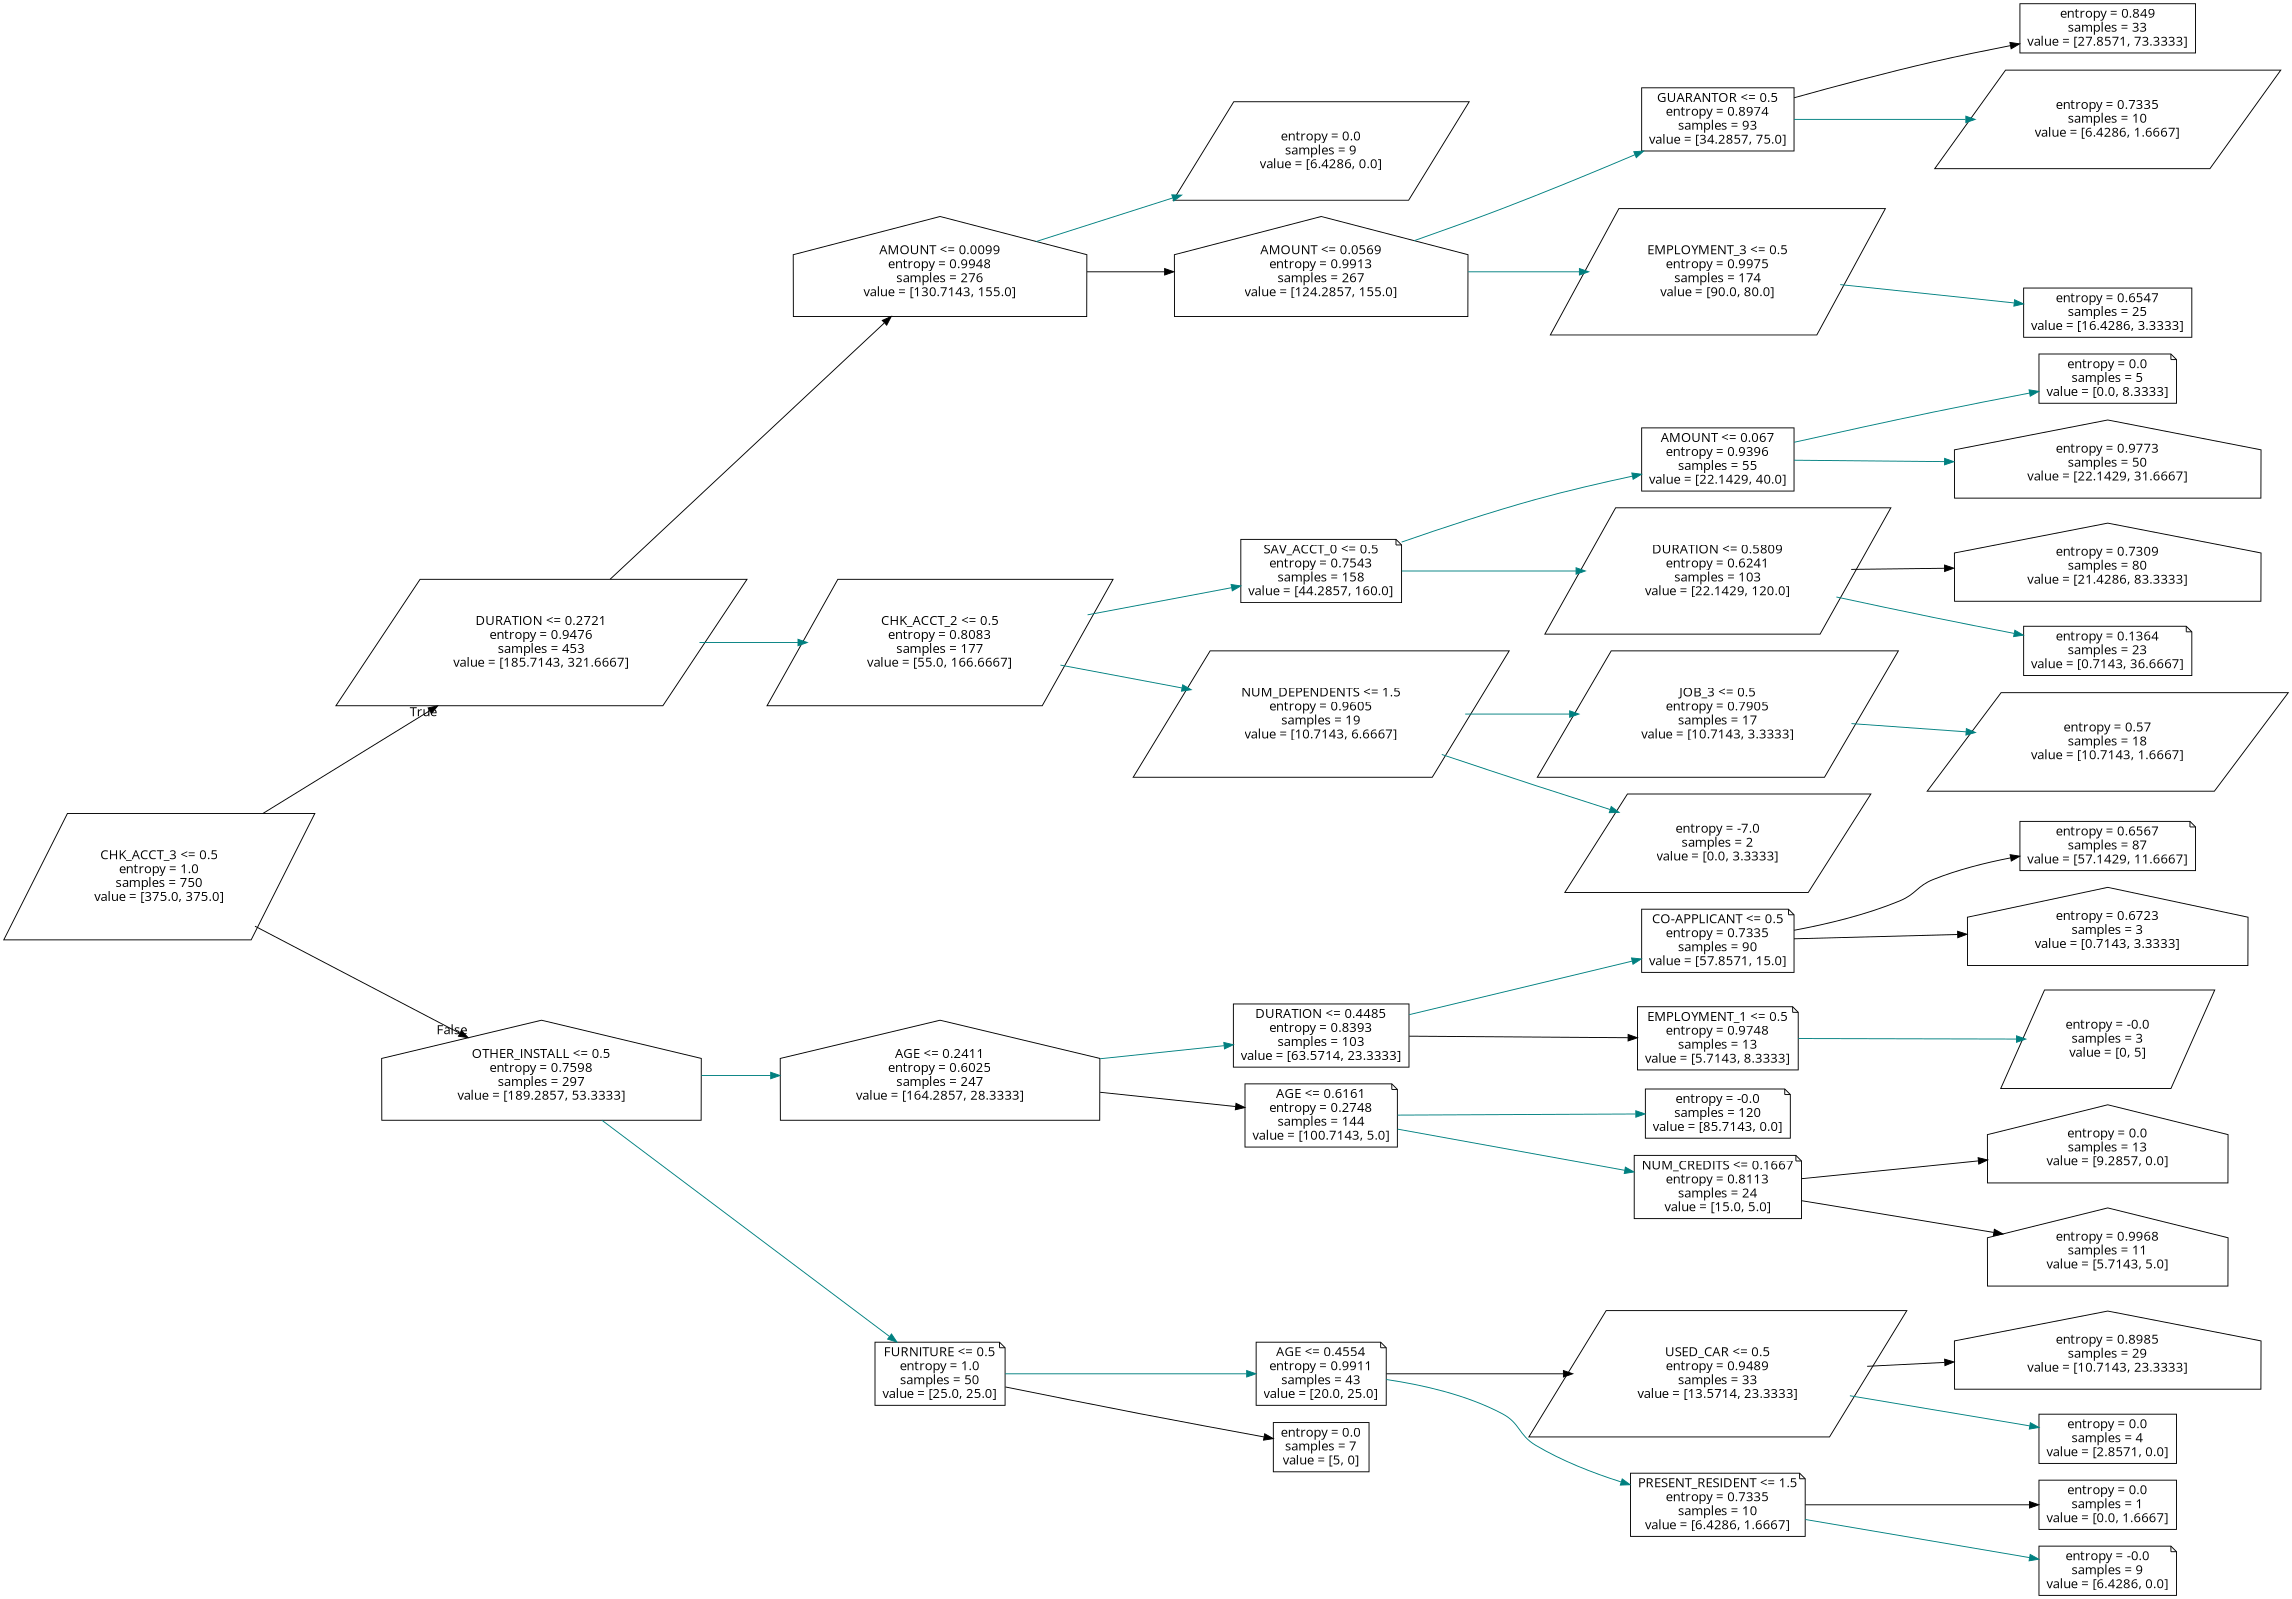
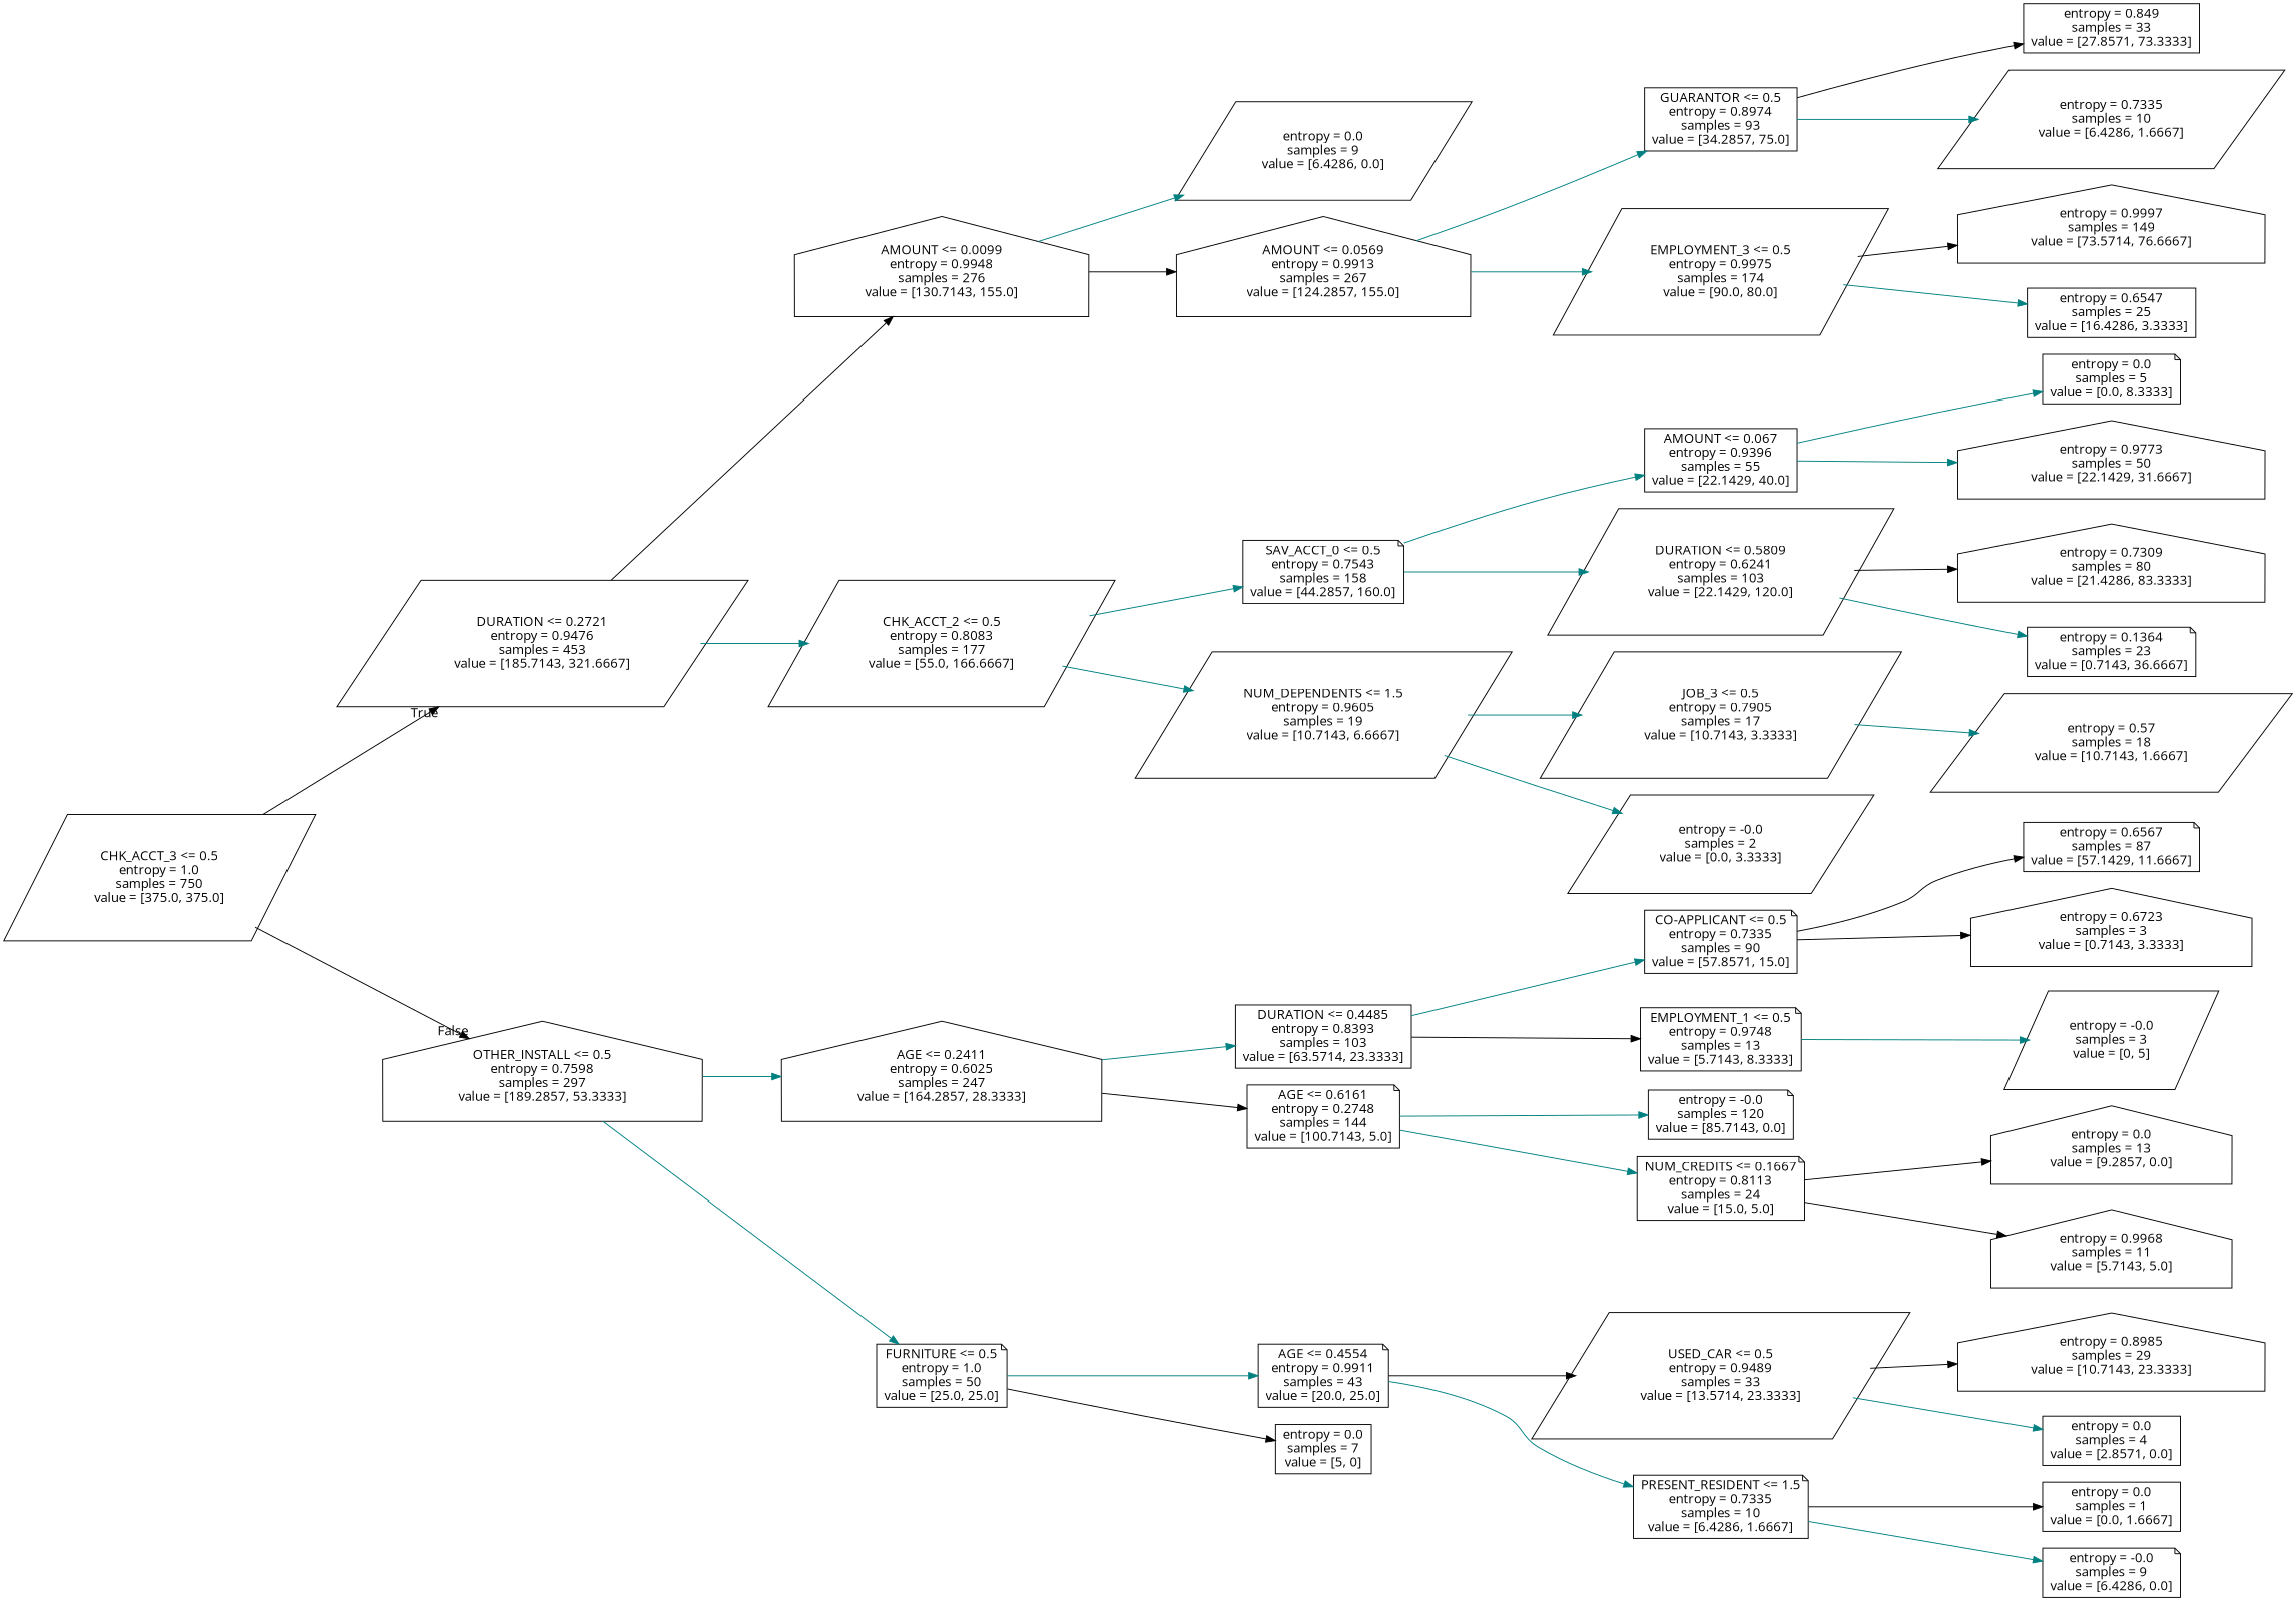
  digraph {
    fontname="Open Sans"
    rankdir=LR
    node [fontname="Open Sans" shape=parallelogram]
    edge [color=teal fontname="Open Sans"]
    n1 [label="CHK_ACCT_3 <= 0.5\nentropy = 1.0\nsamples = 750\nvalue = [375.0, 375.0]"]
    n2 [label="DURATION <= 0.2721\nentropy = 0.9476\nsamples = 453\nvalue = [185.7143, 321.6667]"]
    n3 [label="OTHER_INSTALL <= 0.5\nentropy = 0.7598\nsamples = 297\nvalue = [189.2857, 53.3333]" shape=house]
    n4 [label="AMOUNT <= 0.0099\nentropy = 0.9948\nsamples = 276\nvalue = [130.7143, 155.0]" shape=house]
    n5 [label="CHK_ACCT_2 <= 0.5\nentropy = 0.8083\nsamples = 177\nvalue = [55.0, 166.6667]"]
    n6 [label="AGE <= 0.2411\nentropy = 0.6025\nsamples = 247\nvalue = [164.2857, 28.3333]" shape=house]
    n7 [label="FURNITURE <= 0.5\nentropy = 1.0\nsamples = 50\nvalue = [25.0, 25.0]" shape=note]
    n8 [label="entropy = 0.0\nsamples = 9\nvalue = [6.4286, 0.0]"]
    n9 [label="AMOUNT <= 0.0569\nentropy = 0.9913\nsamples = 267\nvalue = [124.2857, 155.0]" shape=house]
    n10 [label="SAV_ACCT_0 <= 0.5\nentropy = 0.7543\nsamples = 158\nvalue = [44.2857, 160.0]" shape=note]
    n11 [label="NUM_DEPENDENTS <= 1.5\nentropy = 0.9605\nsamples = 19\nvalue = [10.7143, 6.6667]"]
    n12 [label="GUARANTOR <= 0.5\nentropy = 0.8974\nsamples = 93\nvalue = [34.2857, 75.0]" shape=box]
    n13 [label="EMPLOYMENT_3 <= 0.5\nentropy = 0.9975\nsamples = 174\nvalue = [90.0, 80.0]"]
    n14 [label="entropy = 0.849\nsamples = 33\nvalue = [27.8571, 73.3333]" shape=box]
    n15 [label="entropy = 0.7335\nsamples = 10\nvalue = [6.4286, 1.6667]"]
+   n16 [label="entropy = 0.9997\nsamples = 149\nvalue = [73.5714, 76.6667]" shape=house]
    n17 [label="entropy = 0.6547\nsamples = 25\nvalue = [16.4286, 3.3333]" shape=box]
    n18 [label="AMOUNT <= 0.067\nentropy = 0.9396\nsamples = 55\nvalue = [22.1429, 40.0]" shape=box]
    n19 [label="DURATION <= 0.5809\nentropy = 0.6241\nsamples = 103\nvalue = [22.1429, 120.0]"]
    n20 [label="JOB_3 <= 0.5\nentropy = 0.7905\nsamples = 17\nvalue = [10.7143, 3.3333]"]
-   n21 [label="entropy = -7.0\nsamples = 2\nvalue = [0.0, 3.3333]"]
+   n21 [label="entropy = -0.0\nsamples = 2\nvalue = [0.0, 3.3333]"]
    n22 [label="entropy = 0.0\nsamples = 5\nvalue = [0.0, 8.3333]" shape=note]
    n23 [label="entropy = 0.9773\nsamples = 50\nvalue = [22.1429, 31.6667]" shape=house]
    n24 [label="entropy = 0.7309\nsamples = 80\nvalue = [21.4286, 83.3333]" shape=house]
    n25 [label="entropy = 0.1364\nsamples = 23\nvalue = [0.7143, 36.6667]" shape=note]
    n26 [label="entropy = 0.57\nsamples = 18\nvalue = [10.7143, 1.6667]"]
    n27 [label="DURATION <= 0.4485\nentropy = 0.8393\nsamples = 103\nvalue = [63.5714, 23.3333]" shape=box]
    n28 [label="AGE <= 0.6161\nentropy = 0.2748\nsamples = 144\nvalue = [100.7143, 5.0]" shape=note]
    n29 [label="AGE <= 0.4554\nentropy = 0.9911\nsamples = 43\nvalue = [20.0, 25.0]" shape=note]
    n30 [label="entropy = 0.0\nsamples = 7\nvalue = [5, 0]" shape=box]
    n31 [label="CO-APPLICANT <= 0.5\nentropy = 0.7335\nsamples = 90\nvalue = [57.8571, 15.0]" shape=note]
    n32 [label="EMPLOYMENT_1 <= 0.5\nentropy = 0.9748\nsamples = 13\nvalue = [5.7143, 8.3333]" shape=note]
    n33 [label="entropy = -0.0\nsamples = 120\nvalue = [85.7143, 0.0]" shape=note]
    n34 [label="NUM_CREDITS <= 0.1667\nentropy = 0.8113\nsamples = 24\nvalue = [15.0, 5.0]" shape=note]
    n35 [label="entropy = 0.6567\nsamples = 87\nvalue = [57.1429, 11.6667]" shape=note]
    n36 [label="entropy = 0.6723\nsamples = 3\nvalue = [0.7143, 3.3333]" shape=house]
    n37 [label="entropy = -0.0\nsamples = 3\nvalue = [0, 5]"]
    n38 [label="entropy = 0.0\nsamples = 13\nvalue = [9.2857, 0.0]" shape=house]
    n39 [label="entropy = 0.9968\nsamples = 11\nvalue = [5.7143, 5.0]" shape=house]
    n40 [label="USED_CAR <= 0.5\nentropy = 0.9489\nsamples = 33\nvalue = [13.5714, 23.3333]"]
    n41 [label="PRESENT_RESIDENT <= 1.5\nentropy = 0.7335\nsamples = 10\nvalue = [6.4286, 1.6667]" shape=note]
    n42 [label="entropy = 0.8985\nsamples = 29\nvalue = [10.7143, 23.3333]" shape=house]
    n43 [label="entropy = 0.0\nsamples = 4\nvalue = [2.8571, 0.0]" shape=box]
    n44 [label="entropy = 0.0\nsamples = 1\nvalue = [0.0, 1.6667]" shape=box]
    n45 [label="entropy = -0.0\nsamples = 9\nvalue = [6.4286, 0.0]" shape=note]
    n1 -> n2 [color=black headlabel=True labelangle=45 labeldistance=2.5]
    n1 -> n3 [color=black headlabel=False labelangle=-45 labeldistance=2.5]
    n2 -> n4 [color=black]
    n2 -> n5
    n3 -> n6
    n3 -> n7
    n4 -> n8
    n4 -> n9 [color=black]
    n5 -> n10
    n5 -> n11
    n6 -> n27
    n6 -> n28 [color=black]
    n7 -> n29
    n7 -> n30 [color=black]
    n9 -> n12
    n9 -> n13
    n10 -> n18
    n10 -> n19
    n11 -> n20
    n11 -> n21
    n12 -> n14 [color=black]
    n12 -> n15
+   n13 -> n16 [color=black]
    n13 -> n17
    n18 -> n22
    n18 -> n23
    n19 -> n24 [color=black]
    n19 -> n25
    n20 -> n26
    n27 -> n31
    n27 -> n32 [color=black]
    n28 -> n33
    n28 -> n34
    n29 -> n40 [color=black]
    n29 -> n41
    n31 -> n35 [color=black]
    n31 -> n36 [color=black]
    n32 -> n37
    n34 -> n38 [color=black]
    n34 -> n39 [color=black]
    n40 -> n42 [color=black]
    n40 -> n43
    n41 -> n44 [color=black]
    n41 -> n45
  }
